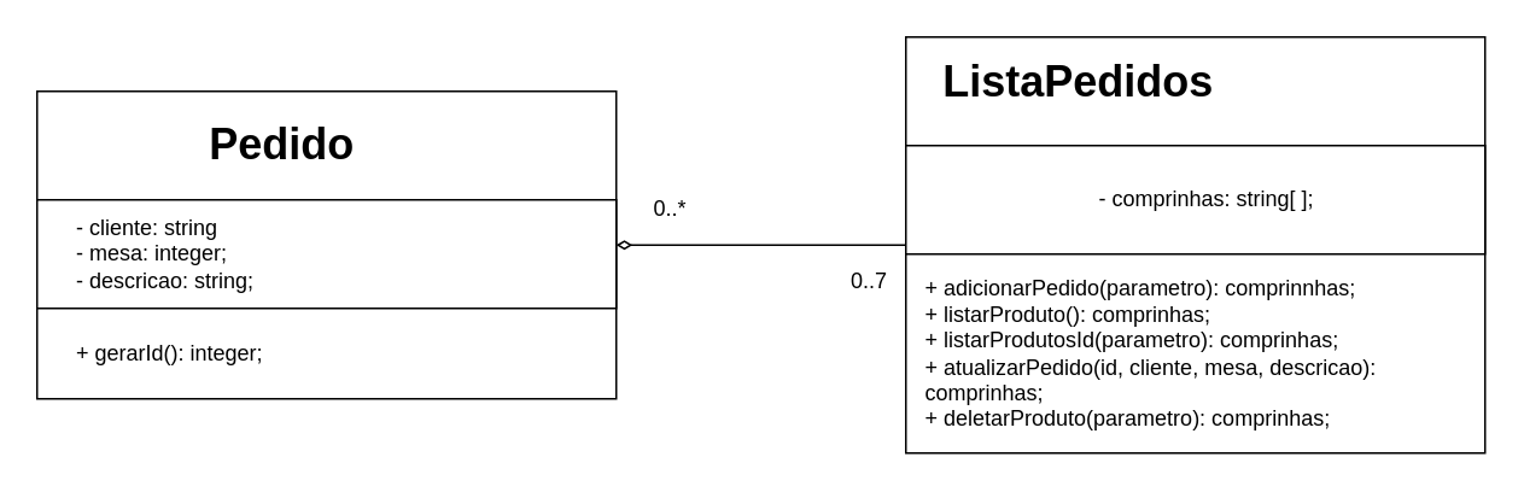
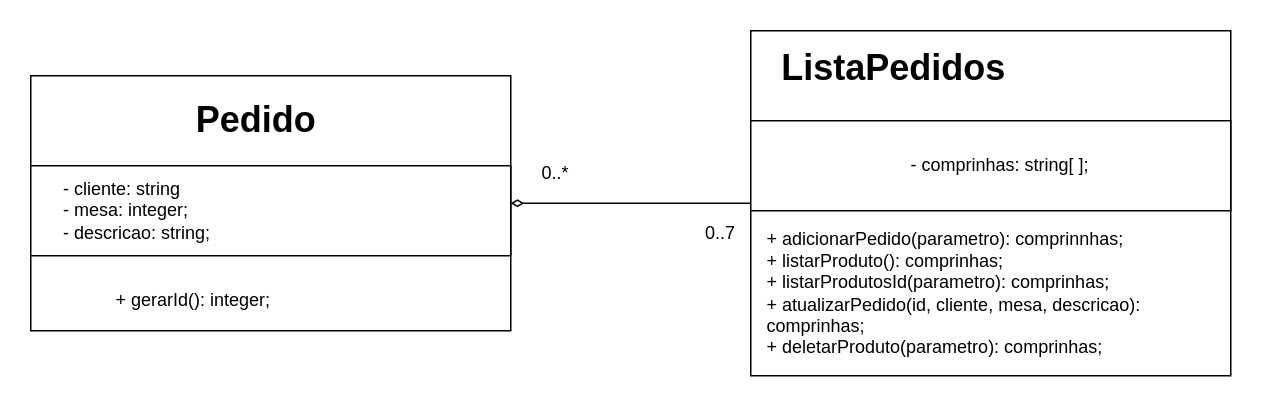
  <mxCell id="0" />
  <mxCell id="1" parent="0" />
  <mxCell id="2" value="" style="group" parent="1" vertex="1" connectable="0"><mxGeometry x="20" y="50" width="320" height="170" as="geometry" /></mxCell>
  <mxCell id="3" value="" style="rounded=0;whiteSpace=wrap;html=1;" parent="2" vertex="1"><mxGeometry width="320" height="170" as="geometry" /></mxCell>
  <mxCell id="4" value="" style="rounded=0;whiteSpace=wrap;html=1;" parent="2" vertex="1"><mxGeometry y="60" width="320" height="60" as="geometry" /></mxCell>
- <mxCell id="5" value="Pedido" style="text;strokeColor=none;fillColor=none;html=1;fontSize=24;fontStyle=1;verticalAlign=middle;align=center;" parent="2" vertex="1"><mxGeometry x="85" y="10" width="100" height="40" as="geometry" /></mxCell>
+ <mxCell id="5" value="Pedido" style="text;strokeColor=none;fillColor=none;html=1;fontSize=24;fontStyle=1;verticalAlign=middle;align=center;" parent="2" vertex="1"><mxGeometry x="100" y="10" width="100" height="40" as="geometry" /></mxCell>
  <mxCell id="6" value="- cliente: string&lt;br&gt;&lt;div style=&quot;&quot;&gt;&lt;span style=&quot;background-color: initial;&quot;&gt;- mesa: &lt;/span&gt;&lt;span style=&quot;background-color: initial;&quot;&gt;integer;&lt;/span&gt;&lt;/div&gt;- descricao: string;" style="text;html=1;strokeColor=none;fillColor=none;align=left;verticalAlign=middle;whiteSpace=wrap;rounded=0;" parent="2" vertex="1"><mxGeometry x="20" y="75" width="260" height="30" as="geometry" /></mxCell>
- <mxCell id="7" value="+ gerarId(): integer;" style="text;html=1;strokeColor=none;fillColor=none;align=left;verticalAlign=middle;whiteSpace=wrap;rounded=0;" parent="2" vertex="1"><mxGeometry x="20" y="130" width="170" height="30" as="geometry" /></mxCell>
+ <mxCell id="7" value="+ gerarId(): integer;" style="text;html=1;strokeColor=none;fillColor=none;align=left;verticalAlign=middle;whiteSpace=wrap;rounded=0;" parent="2" vertex="1"><mxGeometry x="55" y="135" width="170" height="30" as="geometry" /></mxCell>
  <mxCell id="8" value="" style="group" parent="1" vertex="1" connectable="0"><mxGeometry x="500" y="20" width="320" height="230" as="geometry" /></mxCell>
  <mxCell id="9" value="" style="rounded=0;whiteSpace=wrap;html=1;" parent="8" vertex="1"><mxGeometry width="320" height="230" as="geometry" /></mxCell>
  <mxCell id="10" value="" style="rounded=0;whiteSpace=wrap;html=1;" parent="8" vertex="1"><mxGeometry y="60" width="320" height="60" as="geometry" /></mxCell>
  <mxCell id="11" value="ListaPedidos" style="text;strokeColor=none;fillColor=none;html=1;fontSize=24;fontStyle=1;verticalAlign=middle;align=center;" parent="8" vertex="1"><mxGeometry x="45" y="5" width="100" height="40" as="geometry" /></mxCell>
  <mxCell id="12" value="- comprinhas: string[ ];" style="text;html=1;strokeColor=none;fillColor=none;align=left;verticalAlign=middle;whiteSpace=wrap;rounded=0;" parent="8" vertex="1"><mxGeometry x="105" y="75" width="170" height="30" as="geometry" /></mxCell>
  <mxCell id="13" value="&lt;div style=&quot;text-align: left;&quot;&gt;&lt;span style=&quot;background-color: initial;&quot;&gt;+ adicionarPedido(parametro): comprinnhas;&lt;/span&gt;&lt;/div&gt;&lt;div style=&quot;text-align: left;&quot;&gt;&lt;span style=&quot;background-color: initial;&quot;&gt;+ listarProduto(): comprinhas;&lt;/span&gt;&lt;/div&gt;&lt;div style=&quot;text-align: left;&quot;&gt;&lt;span style=&quot;background-color: initial;&quot;&gt;+ listarProdutosId(parametro): comprinhas;&lt;/span&gt;&lt;/div&gt;&lt;div style=&quot;text-align: left;&quot;&gt;&lt;span style=&quot;background-color: initial;&quot;&gt;+ atualizarPedido(id, cliente, mesa, descricao): comprinhas;&lt;/span&gt;&lt;/div&gt;&lt;div style=&quot;text-align: left;&quot;&gt;&lt;span style=&quot;background-color: initial;&quot;&gt;+ deletarProduto(parametro): comprinhas;&lt;/span&gt;&lt;/div&gt;" style="text;html=1;strokeColor=none;fillColor=none;align=center;verticalAlign=middle;whiteSpace=wrap;rounded=0;" parent="8" vertex="1"><mxGeometry x="10" y="140" width="260" height="70" as="geometry" /></mxCell>
  <mxCell id="14" style="edgeStyle=none;html=1;endArrow=diamondThin;endFill=0;" parent="1" source="9" edge="1"><mxGeometry relative="1" as="geometry"><mxPoint x="340" y="135" as="targetPoint" /></mxGeometry></mxCell>
  <mxCell id="15" value="0..*" style="text;html=1;strokeColor=none;fillColor=none;align=center;verticalAlign=middle;whiteSpace=wrap;rounded=0;" parent="1" vertex="1"><mxGeometry x="340" y="100" width="60" height="30" as="geometry" /></mxCell>
  <mxCell id="16" value="0..7" style="text;html=1;strokeColor=none;fillColor=none;align=center;verticalAlign=middle;whiteSpace=wrap;rounded=0;" parent="1" vertex="1"><mxGeometry x="450" y="140" width="60" height="30" as="geometry" /></mxCell>
